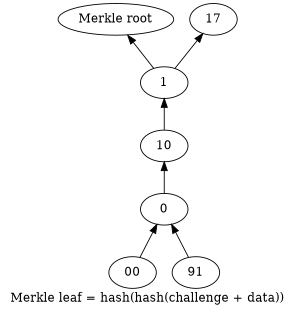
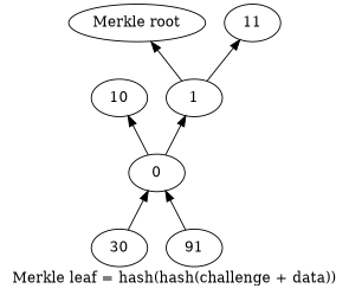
  digraph {
    label="Merkle leaf = hash(hash(challenge + data))"
    rankdir=BT
-   00
+   00 [label=30]
    0
    10
    n4 [label=91]
    1
    "Merkle root"
-   11 [label=17]
+   11
    00 -> 0
    0 -> 10
-   10 -> 1
+   0 -> 1
    n4 -> 0
    1 -> "Merkle root"
    1 -> 11
  }
